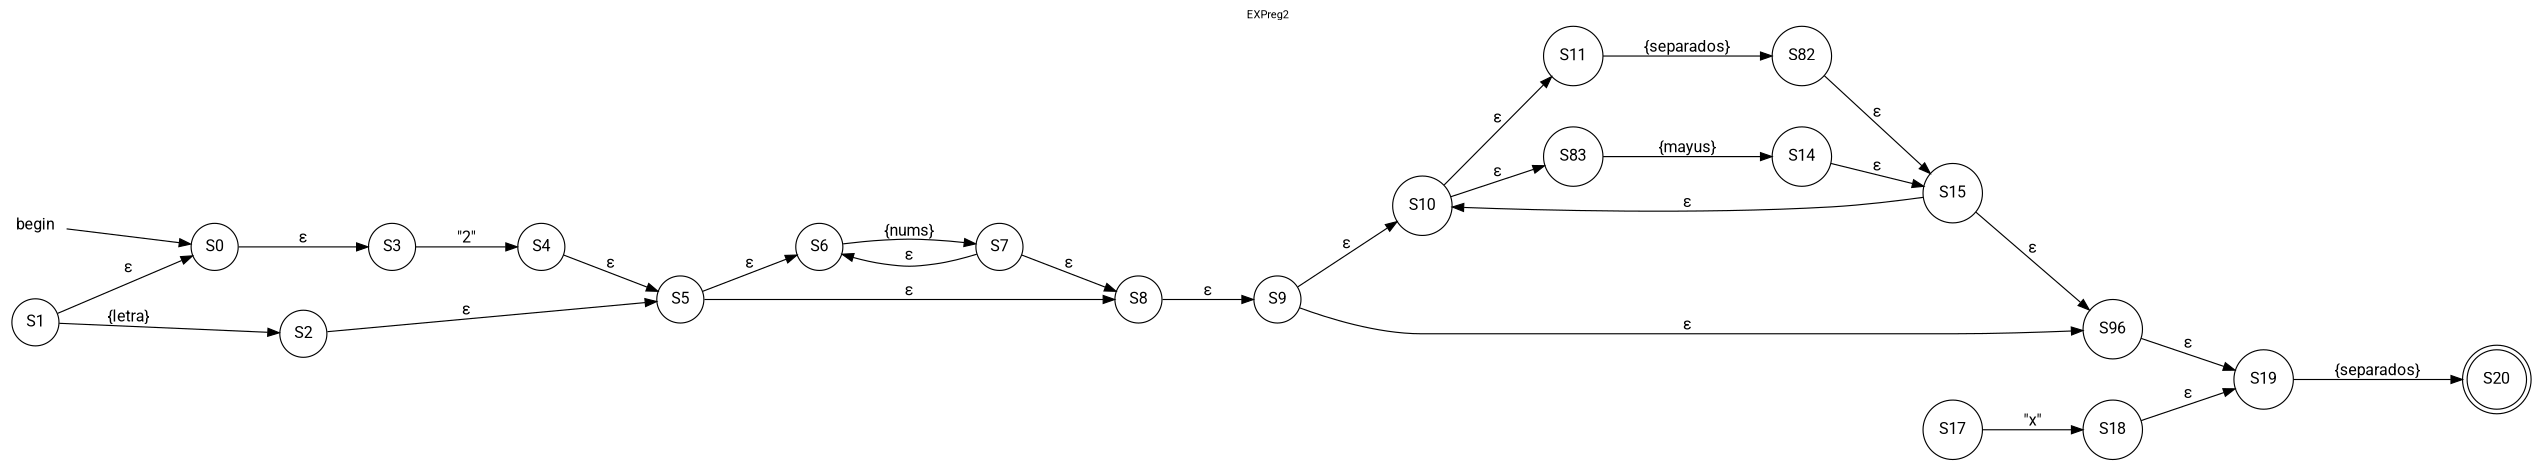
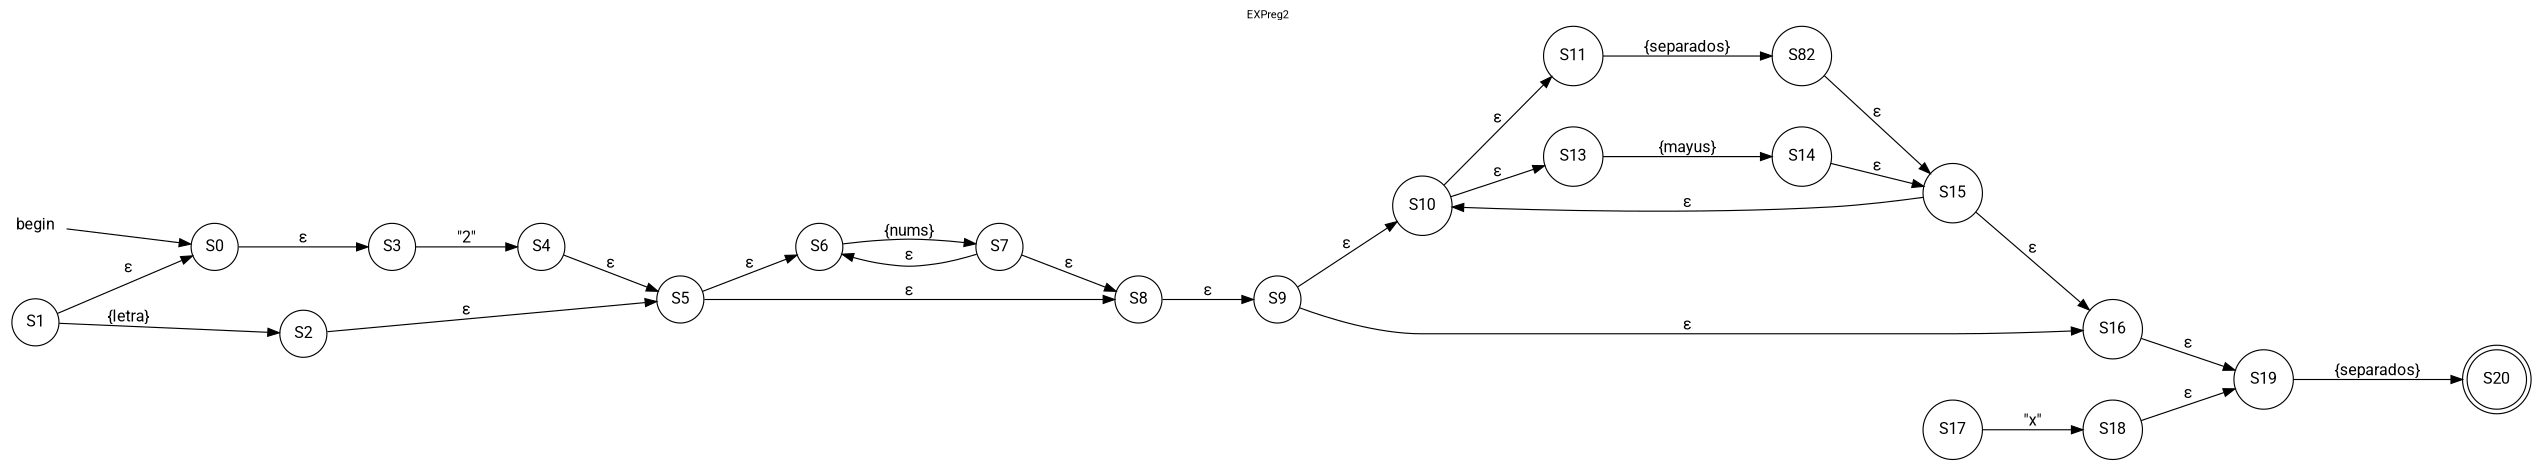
  digraph {
    fontname=Roboto
    fontsize=10
    label=EXPreg2
    labelloc=t
    nodesep=0.5
    rankdir=LR
    ranksep=1
    node [fontname=Roboto shape=circle]
    edge [fontname=Roboto]
    begin [shape=none]
    S0
    S3
    S20 [shape=doublecircle]
    S1
    S2
    S4
    S5
    S6
    S8
    S7
    S9
    S10
-   S16 [label=S96]
+   S16
    S17
    S18
    S11
-   S13 [label=S83]
+   S13
    S19
    n20 [label=S82]
    S14
    S15
    begin -> S0
    S0 -> S3 [label="ε"]
    S3 -> S4 [label="\"2\""]
    S1 -> S0 [label="ε"]
    S1 -> S2 [label="{letra}"]
    S2 -> S5 [label="ε"]
    S4 -> S5 [label="ε"]
    S5 -> S6 [label="ε"]
    S5 -> S8 [label="ε"]
    S6 -> S7 [label="{nums}"]
    S8 -> S9 [label="ε"]
    S7 -> S6 [label="ε"]
    S7 -> S8 [label="ε"]
    S9 -> S10 [label="ε"]
    S9 -> S16 [label="ε"]
    S10 -> S11 [label="ε"]
    S10 -> S13 [label="ε"]
    S16 -> S19 [label="ε"]
    S17 -> S18 [label="\"x\""]
    S18 -> S19 [label="ε"]
    S11 -> n20 [label="{separados}"]
    S13 -> S14 [label="{mayus}"]
    S19 -> S20 [label="{separados}"]
    n20 -> S15 [label="ε"]
    S14 -> S15 [label="ε"]
    S15 -> S10 [label="ε"]
    S15 -> S16 [label="ε"]
  }
